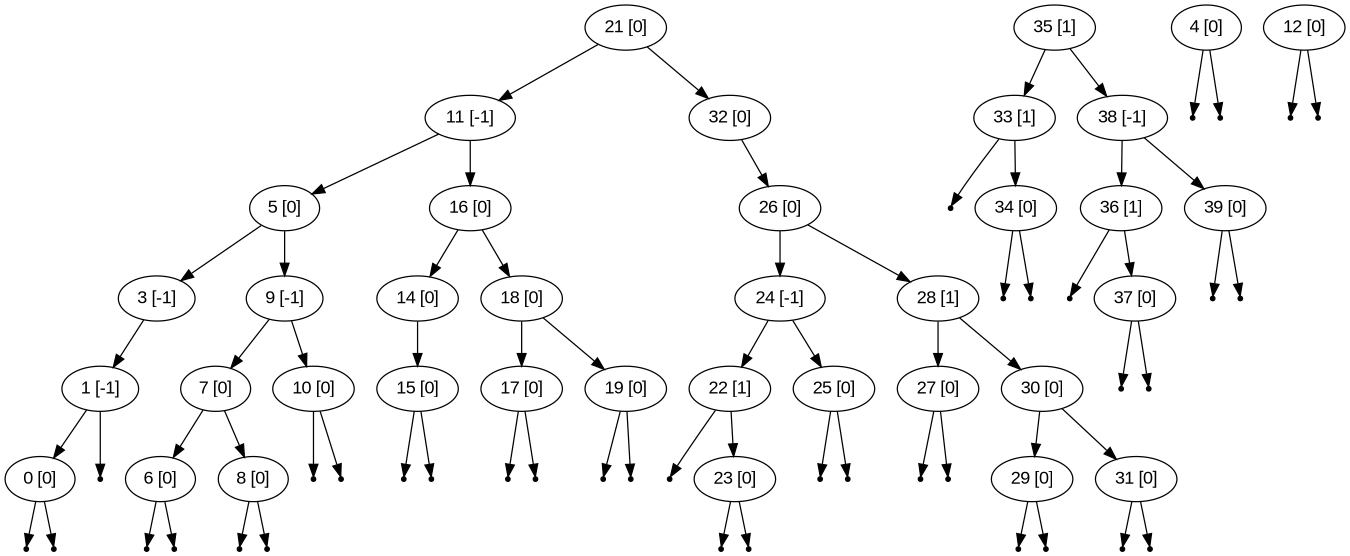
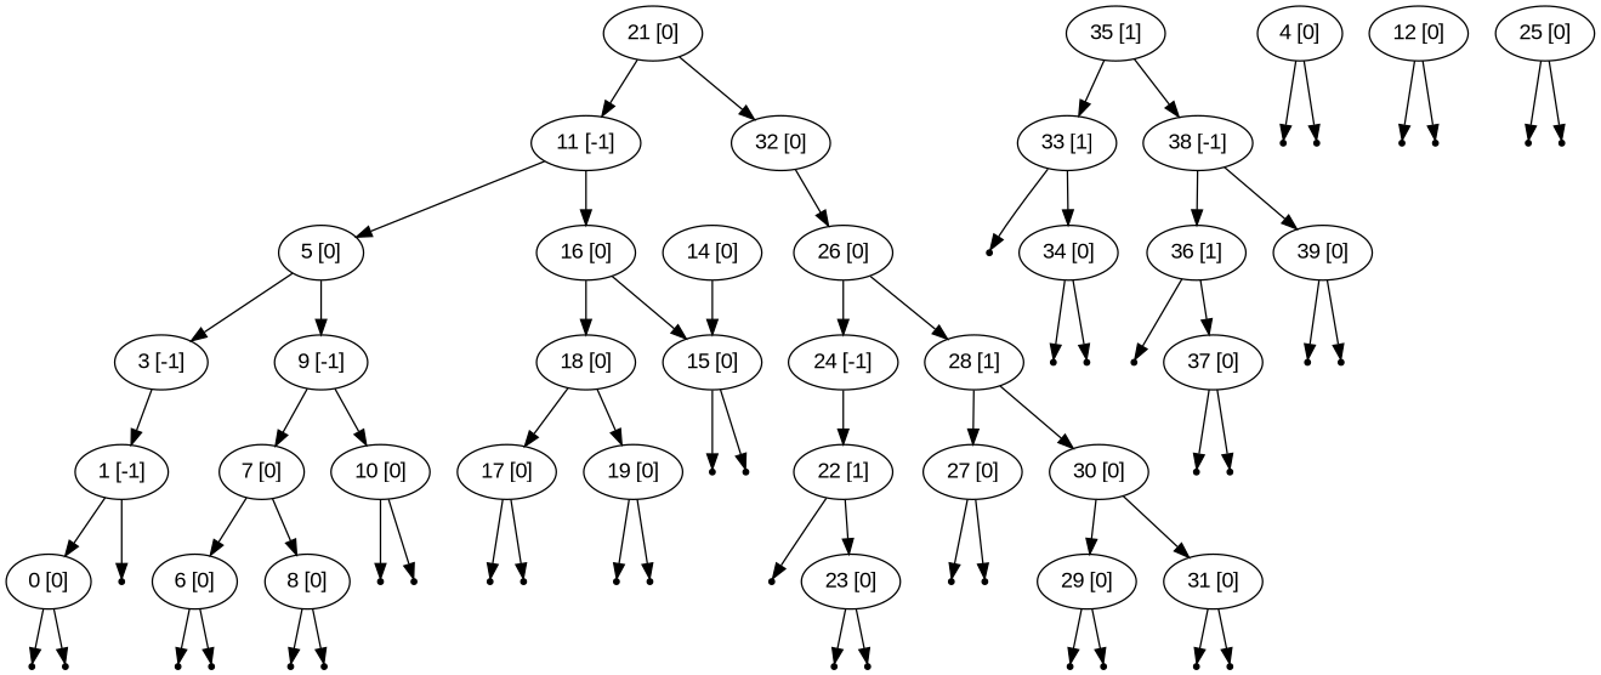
  digraph {
    node [fontname=Arial shape=point]
    "21 [0]" [shape=""]
    "11 [-1]" [shape=""]
    "32 [0]" [shape=""]
    "5 [0]" [shape=""]
    "16 [0]" [shape=""]
    "26 [0]" [shape=""]
    "3 [-1]" [shape=""]
    "9 [-1]" [shape=""]
    "14 [0]" [shape=""]
    "18 [0]" [shape=""]
    "24 [-1]" [shape=""]
    "28 [1]" [shape=""]
    "35 [1]" [shape=""]
    "33 [1]" [shape=""]
    "38 [-1]" [shape=""]
    "1 [-1]" [shape=""]
    "7 [0]" [shape=""]
    "10 [0]" [shape=""]
    "15 [0]" [shape=""]
    "17 [0]" [shape=""]
    "19 [0]" [shape=""]
    "0 [0]" [shape=""]
    null121
    "4 [0]" [shape=""]
    null124
    null125
    "6 [0]" [shape=""]
    "8 [0]" [shape=""]
    null130
    null131
    null122
    null123
    null126
    null127
    null128
    null129
    "12 [0]" [shape=""]
    null132
    null133
    null134
    null135
    null136
    null137
    null138
    null139
    "22 [1]" [shape=""]
    "25 [0]" [shape=""]
    "27 [0]" [shape=""]
    "30 [0]" [shape=""]
    null151
    "34 [0]" [shape=""]
    "36 [1]" [shape=""]
    "39 [0]" [shape=""]
    null140
    "23 [0]" [shape=""]
    null143
    null144
    null145
    null146
    "29 [0]" [shape=""]
    "31 [0]" [shape=""]
    null141
    null142
    null147
    null148
    null149
    null150
    null152
    null153
    null154
    "37 [0]" [shape=""]
    null157
    null158
    null155
    null156
    "21 [0]" -> "11 [-1]"
    "21 [0]" -> "32 [0]"
    "11 [-1]" -> "5 [0]"
    "11 [-1]" -> "16 [0]"
    "32 [0]" -> "26 [0]"
    "5 [0]" -> "3 [-1]"
    "5 [0]" -> "9 [-1]"
-   "16 [0]" -> "14 [0]"
+   "16 [0]" -> "15 [0]"
    "16 [0]" -> "18 [0]"
    "26 [0]" -> "24 [-1]"
    "26 [0]" -> "28 [1]"
    "3 [-1]" -> "1 [-1]"
    "9 [-1]" -> "7 [0]"
    "9 [-1]" -> "10 [0]"
    "14 [0]" -> "15 [0]"
    "18 [0]" -> "17 [0]"
    "18 [0]" -> "19 [0]"
    "24 [-1]" -> "22 [1]"
-   "24 [-1]" -> "25 [0]"
    "28 [1]" -> "27 [0]"
    "28 [1]" -> "30 [0]"
    "35 [1]" -> "33 [1]"
    "35 [1]" -> "38 [-1]"
    "33 [1]" -> null151
    "33 [1]" -> "34 [0]"
    "38 [-1]" -> "36 [1]"
    "38 [-1]" -> "39 [0]"
    "1 [-1]" -> "0 [0]"
    "1 [-1]" -> null121
    "7 [0]" -> "6 [0]"
    "7 [0]" -> "8 [0]"
    "10 [0]" -> null130
    "10 [0]" -> null131
    "15 [0]" -> null134
    "15 [0]" -> null135
    "17 [0]" -> null136
    "17 [0]" -> null137
    "19 [0]" -> null138
    "19 [0]" -> null139
    "0 [0]" -> null122
    "0 [0]" -> null123
    "4 [0]" -> null124
    "4 [0]" -> null125
    "6 [0]" -> null126
    "6 [0]" -> null127
    "8 [0]" -> null128
    "8 [0]" -> null129
    "12 [0]" -> null132
    "12 [0]" -> null133
    "22 [1]" -> null140
    "22 [1]" -> "23 [0]"
    "25 [0]" -> null143
    "25 [0]" -> null144
    "27 [0]" -> null145
    "27 [0]" -> null146
    "30 [0]" -> "29 [0]"
    "30 [0]" -> "31 [0]"
    "34 [0]" -> null152
    "34 [0]" -> null153
    "36 [1]" -> null154
    "36 [1]" -> "37 [0]"
    "39 [0]" -> null157
    "39 [0]" -> null158
    "23 [0]" -> null141
    "23 [0]" -> null142
    "29 [0]" -> null147
    "29 [0]" -> null148
    "31 [0]" -> null149
    "31 [0]" -> null150
    "37 [0]" -> null155
    "37 [0]" -> null156
  }
